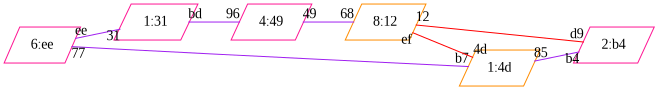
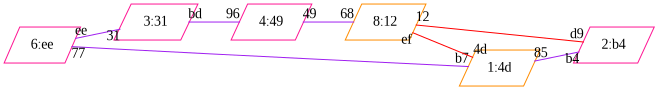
  graph {
    fontname="Liberation Serif"
    rankdir=LR
    node [color=deeppink fontname="Liberation Serif" shape=parallelogram]
    edge [color=purple fontname="Liberation Serif"]
    "6:ee"
-   "3:31" [label="1:31"]
+   "3:31"
    "1:4d" [color=darkorange]
    "4:49"
    "8:12" [color=darkorange]
    "2:b4"
    "6:ee" -- "3:31" [headlabel=31 taillabel=ee]
    "6:ee" -- "1:4d" [headlabel=b7 taillabel=77]
    "3:31" -- "4:49" [headlabel=96 taillabel=bd]
    "1:4d" -- "2:b4" [headlabel=b4 taillabel=85]
    "4:49" -- "8:12" [headlabel=68 taillabel=49]
    "8:12" -- "1:4d" [color=red headlabel="4d" taillabel=ef]
    "8:12" -- "2:b4" [color=red headlabel=d9 taillabel=12]
  }
